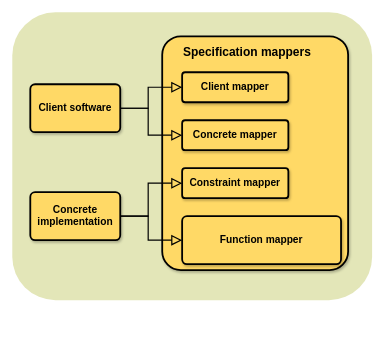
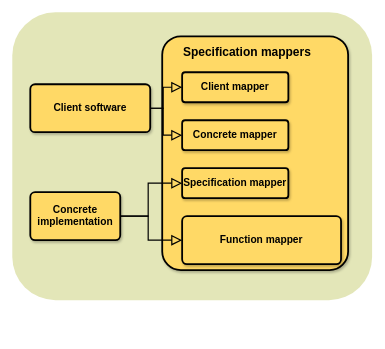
  <mxCell id="0" />
  <mxCell id="1" parent="0" />
  <mxCell id="2" value="" style="group" vertex="1" connectable="0" parent="1"><mxGeometry x="270" y="60" width="350" height="500" as="geometry" /></mxCell>
  <mxCell id="3" value="" style="rounded=1;whiteSpace=wrap;html=1;shadow=0;sketch=0;strokeColor=none;strokeWidth=4;fillColor=#E3E6B8;gradientColor=none;" parent="2" vertex="1"><mxGeometry x="-250" y="-40" width="600" height="480" as="geometry" /></mxCell>
  <mxCell id="4" value="" style="rounded=1;arcSize=10;whiteSpace=wrap;html=1;align=center;strokeColor=#000000;strokeWidth=3;fillColor=#FFD966;perimeterSpacing=0;shadow=1;" vertex="1" parent="2"><mxGeometry width="310" height="390" as="geometry" /></mxCell>
  <mxCell id="5" value="&lt;b style=&quot;border-color: var(--border-color);&quot;&gt;&lt;font style=&quot;font-size: 20px;&quot;&gt;Specification mappers&lt;/font&gt;&lt;/b&gt;" style="text;html=1;strokeColor=none;fillColor=none;align=left;verticalAlign=middle;whiteSpace=wrap;rounded=0;" vertex="1" parent="2"><mxGeometry x="33.214" y="10" width="243.571" height="30" as="geometry" /></mxCell>
  <mxCell id="6" value="&lt;font size=&quot;1&quot; style=&quot;&quot;&gt;&lt;b style=&quot;font-size: 17px;&quot;&gt;Client mapper&lt;/b&gt;&lt;/font&gt;" style="rounded=1;arcSize=10;whiteSpace=wrap;html=1;align=center;strokeColor=#000000;strokeWidth=3;fillColor=#FFD966;perimeterSpacing=0;shadow=1;" vertex="1" parent="2"><mxGeometry x="33.214" y="60" width="177.143" height="50" as="geometry" /></mxCell>
  <mxCell id="7" value="&lt;font size=&quot;1&quot; style=&quot;&quot;&gt;&lt;b style=&quot;font-size: 17px;&quot;&gt;Concrete mapper&lt;/b&gt;&lt;/font&gt;" style="rounded=1;arcSize=10;whiteSpace=wrap;html=1;align=center;strokeColor=#000000;strokeWidth=3;fillColor=#FFD966;perimeterSpacing=0;shadow=1;" vertex="1" parent="2"><mxGeometry x="33.214" y="140" width="177.143" height="50" as="geometry" /></mxCell>
- <mxCell id="8" value="&lt;font size=&quot;1&quot; style=&quot;&quot;&gt;&lt;b style=&quot;font-size: 17px;&quot;&gt;Constraint mapper&lt;/b&gt;&lt;/font&gt;" style="rounded=1;arcSize=10;whiteSpace=wrap;html=1;align=center;strokeColor=#000000;strokeWidth=3;fillColor=#FFD966;perimeterSpacing=0;shadow=1;" vertex="1" parent="2"><mxGeometry x="33.214" y="220" width="177.143" height="50" as="geometry" /></mxCell>
+ <mxCell id="8" value="&lt;font size=&quot;1&quot; style=&quot;&quot;&gt;&lt;b style=&quot;font-size: 17px;&quot;&gt;Specification mapper&lt;/b&gt;&lt;/font&gt;" style="rounded=1;arcSize=10;whiteSpace=wrap;html=1;align=center;strokeColor=#000000;strokeWidth=3;fillColor=#FFD966;perimeterSpacing=0;shadow=1;" vertex="1" parent="2"><mxGeometry x="33.214" y="220" width="177.143" height="50" as="geometry" /></mxCell>
  <mxCell id="9" value="&lt;font size=&quot;1&quot; style=&quot;&quot;&gt;&lt;b style=&quot;font-size: 17px;&quot;&gt;Function mapper&lt;/b&gt;&lt;/font&gt;" style="rounded=1;arcSize=10;whiteSpace=wrap;html=1;align=center;strokeColor=#000000;strokeWidth=3;fillColor=#FFD966;perimeterSpacing=0;shadow=1;" vertex="1" parent="2"><mxGeometry x="33.214" y="300" width="265" height="80" as="geometry" /></mxCell>
  <mxCell id="10" style="edgeStyle=orthogonalEdgeStyle;rounded=0;orthogonalLoop=1;jettySize=auto;html=1;endArrow=block;endFill=0;strokeWidth=2;endSize=13;" edge="1" parent="1" source="15" target="7"><mxGeometry relative="1" as="geometry"><mxPoint x="210" y="190" as="sourcePoint" /><mxPoint x="340" y="155" as="targetPoint" /></mxGeometry></mxCell>
  <mxCell id="11" style="edgeStyle=orthogonalEdgeStyle;rounded=0;orthogonalLoop=1;jettySize=auto;html=1;endArrow=block;endFill=0;strokeWidth=2;endSize=13;exitX=1;exitY=0.5;exitDx=0;exitDy=0;" edge="1" parent="1" source="15" target="6"><mxGeometry relative="1" as="geometry"><mxPoint x="730" y="490" as="sourcePoint" /><mxPoint x="650" y="490" as="targetPoint" /></mxGeometry></mxCell>
  <mxCell id="12" style="edgeStyle=orthogonalEdgeStyle;rounded=0;orthogonalLoop=1;jettySize=auto;html=1;endArrow=block;endFill=0;strokeWidth=2;endSize=13;" edge="1" parent="1" source="14" target="8"><mxGeometry relative="1" as="geometry"><mxPoint x="210" y="190" as="sourcePoint" /><mxPoint x="313" y="155" as="targetPoint" /></mxGeometry></mxCell>
  <mxCell id="13" style="edgeStyle=orthogonalEdgeStyle;rounded=0;orthogonalLoop=1;jettySize=auto;html=1;endArrow=block;endFill=0;strokeWidth=2;endSize=13;" edge="1" parent="1" source="14" target="9"><mxGeometry relative="1" as="geometry"><mxPoint x="210" y="370" as="sourcePoint" /><mxPoint x="313" y="325" as="targetPoint" /></mxGeometry></mxCell>
  <mxCell id="14" value="&lt;font size=&quot;1&quot; style=&quot;&quot;&gt;&lt;b style=&quot;font-size: 17px;&quot;&gt;Concrete implementation&lt;/b&gt;&lt;/font&gt;" style="rounded=1;arcSize=10;whiteSpace=wrap;html=1;align=center;strokeColor=#000000;strokeWidth=3;fillColor=#FFD966;perimeterSpacing=0;shadow=1;" parent="1" vertex="1"><mxGeometry x="50" y="320" width="150" height="80" as="geometry" /></mxCell>
- <mxCell id="15" value="&lt;font size=&quot;1&quot; style=&quot;&quot;&gt;&lt;b style=&quot;font-size: 17px;&quot;&gt;Client software&lt;/b&gt;&lt;/font&gt;" style="rounded=1;arcSize=10;whiteSpace=wrap;html=1;align=center;strokeColor=#000000;strokeWidth=3;fillColor=#FFD966;perimeterSpacing=0;shadow=1;" vertex="1" parent="1"><mxGeometry x="50" y="140" width="150" height="80" as="geometry" /></mxCell>
+ <mxCell id="15" value="&lt;font size=&quot;1&quot; style=&quot;&quot;&gt;&lt;b style=&quot;font-size: 17px;&quot;&gt;Client software&lt;/b&gt;&lt;/font&gt;" style="rounded=1;arcSize=10;whiteSpace=wrap;html=1;align=center;strokeColor=#000000;strokeWidth=3;fillColor=#FFD966;perimeterSpacing=0;shadow=1;" vertex="1" parent="1"><mxGeometry x="50" y="140" width="200" height="80" as="geometry" /></mxCell>
